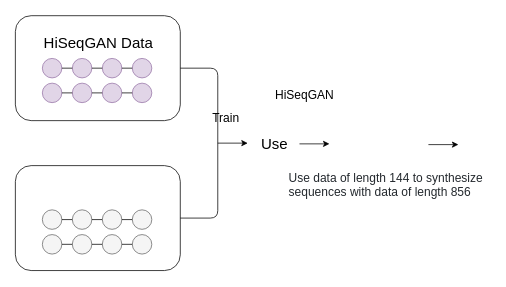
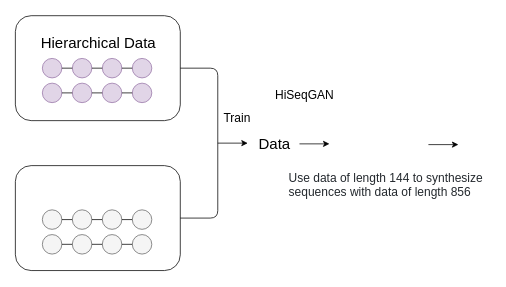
  <mxCell id="0" />
  <mxCell id="1" parent="0" />
  <mxCell id="2" value="" style="rounded=1;whiteSpace=wrap;html=1;" parent="1" vertex="1"><mxGeometry x="20" y="20" width="220" height="140" as="geometry" /></mxCell>
  <mxCell id="3" value="" style="rounded=1;whiteSpace=wrap;html=1;" parent="1" vertex="1"><mxGeometry x="20" y="220" width="220" height="140" as="geometry" /></mxCell>
  <mxCell id="4" value="" style="endArrow=none;html=1;entryX=1;entryY=0.5;entryDx=0;entryDy=0;exitX=1;exitY=0.5;exitDx=0;exitDy=0;" parent="1" source="3" target="2" edge="1"><mxGeometry width="50" height="50" relative="1" as="geometry"><mxPoint x="320" y="280" as="sourcePoint" /><mxPoint x="370" y="230" as="targetPoint" /><Array as="points"><mxPoint x="290" y="290" /><mxPoint x="290" y="90" /></Array></mxGeometry></mxCell>
  <mxCell id="5" value="" style="endArrow=classic;html=1;" parent="1" edge="1"><mxGeometry width="50" height="50" relative="1" as="geometry"><mxPoint x="290" y="190" as="sourcePoint" /><mxPoint x="330" y="190" as="targetPoint" /></mxGeometry></mxCell>
- <mxCell id="6" value="&lt;font style=&quot;font-size: 16px&quot;&gt;Train&lt;/font&gt;" style="text;html=1;strokeColor=none;fillColor=none;align=center;verticalAlign=middle;whiteSpace=wrap;rounded=0;" parent="1" vertex="1"><mxGeometry x="281" y="146" width="40" height="20" as="geometry" /></mxCell>
- <mxCell id="7" value="&lt;font style=&quot;font-size: 20px&quot;&gt;Use&lt;/font&gt;" style="text;html=1;strokeColor=none;fillColor=none;align=center;verticalAlign=middle;whiteSpace=wrap;rounded=0;dashed=1;" parent="1" vertex="1"><mxGeometry x="346" y="180" width="40" height="20" as="geometry" /></mxCell>
- <mxCell id="8" value="&lt;font style=&quot;font-size: 20px&quot;&gt;HiSeqGAN Data&lt;/font&gt;" style="text;html=1;strokeColor=none;fillColor=none;align=center;verticalAlign=middle;whiteSpace=wrap;rounded=0;dashed=1;" parent="1" vertex="1"><mxGeometry x="41" y="45" width="180" height="20" as="geometry" /></mxCell>
+ <mxCell id="6" value="&lt;font style=&quot;font-size: 16px&quot;&gt;Train&lt;/font&gt;" style="text;html=1;strokeColor=none;fillColor=none;align=center;verticalAlign=middle;whiteSpace=wrap;rounded=0;" parent="1" vertex="1"><mxGeometry x="296" y="146" width="40" height="20" as="geometry" /></mxCell>
+ <mxCell id="7" value="&lt;font style=&quot;font-size: 20px&quot;&gt;Data&lt;/font&gt;" style="text;html=1;strokeColor=none;fillColor=none;align=center;verticalAlign=middle;whiteSpace=wrap;rounded=0;dashed=1;" parent="1" vertex="1"><mxGeometry x="346" y="180" width="40" height="20" as="geometry" /></mxCell>
+ <mxCell id="8" value="&lt;font style=&quot;font-size: 20px&quot;&gt;Hierarchical Data&lt;/font&gt;" style="text;html=1;strokeColor=none;fillColor=none;align=center;verticalAlign=middle;whiteSpace=wrap;rounded=0;dashed=1;" parent="1" vertex="1"><mxGeometry x="41" y="45" width="180" height="20" as="geometry" /></mxCell>
  <mxCell id="9" value="" style="ellipse;whiteSpace=wrap;html=1;aspect=fixed;fillColor=#e1d5e7;strokeColor=#9673a6;" parent="1" vertex="1"><mxGeometry x="56" y="77" width="26" height="26" as="geometry" /></mxCell>
  <mxCell id="10" value="" style="ellipse;whiteSpace=wrap;html=1;aspect=fixed;fillColor=#e1d5e7;strokeColor=#9673a6;" parent="1" vertex="1"><mxGeometry x="96" y="77" width="26" height="26" as="geometry" /></mxCell>
  <mxCell id="11" value="" style="ellipse;whiteSpace=wrap;html=1;aspect=fixed;fillColor=#e1d5e7;strokeColor=#9673a6;" parent="1" vertex="1"><mxGeometry x="136" y="77" width="26" height="26" as="geometry" /></mxCell>
  <mxCell id="12" value="" style="ellipse;whiteSpace=wrap;html=1;aspect=fixed;fillColor=#e1d5e7;strokeColor=#9673a6;" parent="1" vertex="1"><mxGeometry x="176" y="77" width="26" height="26" as="geometry" /></mxCell>
  <mxCell id="13" value="" style="endArrow=none;html=1;exitX=1;exitY=0.5;exitDx=0;exitDy=0;entryX=0;entryY=0.5;entryDx=0;entryDy=0;" parent="1" source="9" target="10" edge="1"><mxGeometry width="50" height="50" relative="1" as="geometry"><mxPoint x="36" y="87" as="sourcePoint" /><mxPoint x="86" y="37" as="targetPoint" /></mxGeometry></mxCell>
  <mxCell id="14" value="" style="endArrow=none;html=1;exitX=1;exitY=0.5;exitDx=0;exitDy=0;entryX=0;entryY=0.5;entryDx=0;entryDy=0;" parent="1" source="10" target="11" edge="1"><mxGeometry width="50" height="50" relative="1" as="geometry"><mxPoint x="36" y="87" as="sourcePoint" /><mxPoint x="86" y="37" as="targetPoint" /></mxGeometry></mxCell>
  <mxCell id="15" value="" style="endArrow=none;html=1;exitX=1;exitY=0.5;exitDx=0;exitDy=0;entryX=0;entryY=0.5;entryDx=0;entryDy=0;" parent="1" source="11" target="12" edge="1"><mxGeometry width="50" height="50" relative="1" as="geometry"><mxPoint x="36" y="87" as="sourcePoint" /><mxPoint x="86" y="37" as="targetPoint" /></mxGeometry></mxCell>
  <mxCell id="16" value="" style="ellipse;whiteSpace=wrap;html=1;aspect=fixed;fillColor=#e1d5e7;strokeColor=#9673a6;" parent="1" vertex="1"><mxGeometry x="56" y="110" width="26" height="26" as="geometry" /></mxCell>
  <mxCell id="17" value="" style="ellipse;whiteSpace=wrap;html=1;aspect=fixed;fillColor=#e1d5e7;strokeColor=#9673a6;" parent="1" vertex="1"><mxGeometry x="96" y="110" width="26" height="26" as="geometry" /></mxCell>
  <mxCell id="18" value="" style="ellipse;whiteSpace=wrap;html=1;aspect=fixed;fillColor=#e1d5e7;strokeColor=#9673a6;" parent="1" vertex="1"><mxGeometry x="136" y="110" width="26" height="26" as="geometry" /></mxCell>
  <mxCell id="19" value="" style="ellipse;whiteSpace=wrap;html=1;aspect=fixed;fillColor=#e1d5e7;strokeColor=#9673a6;" parent="1" vertex="1"><mxGeometry x="176" y="110" width="26" height="26" as="geometry" /></mxCell>
  <mxCell id="20" value="" style="endArrow=none;html=1;exitX=1;exitY=0.5;exitDx=0;exitDy=0;entryX=0;entryY=0.5;entryDx=0;entryDy=0;" parent="1" source="16" target="17" edge="1"><mxGeometry width="50" height="50" relative="1" as="geometry"><mxPoint x="36" y="120" as="sourcePoint" /><mxPoint x="86" y="70" as="targetPoint" /></mxGeometry></mxCell>
  <mxCell id="21" value="" style="endArrow=none;html=1;exitX=1;exitY=0.5;exitDx=0;exitDy=0;entryX=0;entryY=0.5;entryDx=0;entryDy=0;" parent="1" source="17" target="18" edge="1"><mxGeometry width="50" height="50" relative="1" as="geometry"><mxPoint x="36" y="120" as="sourcePoint" /><mxPoint x="86" y="70" as="targetPoint" /></mxGeometry></mxCell>
  <mxCell id="22" value="" style="endArrow=none;html=1;exitX=1;exitY=0.5;exitDx=0;exitDy=0;entryX=0;entryY=0.5;entryDx=0;entryDy=0;" parent="1" source="18" target="19" edge="1"><mxGeometry width="50" height="50" relative="1" as="geometry"><mxPoint x="36" y="120" as="sourcePoint" /><mxPoint x="86" y="70" as="targetPoint" /></mxGeometry></mxCell>
  <mxCell id="23" value="" style="ellipse;whiteSpace=wrap;html=1;aspect=fixed;fillColor=#f5f5f5;strokeColor=#666666;fontColor=#333333;" parent="1" vertex="1"><mxGeometry x="56" y="279" width="26" height="26" as="geometry" /></mxCell>
  <mxCell id="24" value="" style="ellipse;whiteSpace=wrap;html=1;aspect=fixed;fillColor=#f5f5f5;strokeColor=#666666;fontColor=#333333;" parent="1" vertex="1"><mxGeometry x="96" y="279" width="26" height="26" as="geometry" /></mxCell>
  <mxCell id="25" value="" style="ellipse;whiteSpace=wrap;html=1;aspect=fixed;fillColor=#f5f5f5;strokeColor=#666666;fontColor=#333333;" parent="1" vertex="1"><mxGeometry x="136" y="279" width="26" height="26" as="geometry" /></mxCell>
  <mxCell id="26" value="" style="ellipse;whiteSpace=wrap;html=1;aspect=fixed;fillColor=#f5f5f5;strokeColor=#666666;fontColor=#333333;" parent="1" vertex="1"><mxGeometry x="176" y="279" width="26" height="26" as="geometry" /></mxCell>
  <mxCell id="27" value="" style="endArrow=none;html=1;exitX=1;exitY=0.5;exitDx=0;exitDy=0;entryX=0;entryY=0.5;entryDx=0;entryDy=0;" parent="1" source="23" target="24" edge="1"><mxGeometry width="50" height="50" relative="1" as="geometry"><mxPoint x="36" y="289" as="sourcePoint" /><mxPoint x="86" y="239" as="targetPoint" /></mxGeometry></mxCell>
  <mxCell id="28" value="" style="endArrow=none;html=1;exitX=1;exitY=0.5;exitDx=0;exitDy=0;entryX=0;entryY=0.5;entryDx=0;entryDy=0;" parent="1" source="24" target="25" edge="1"><mxGeometry width="50" height="50" relative="1" as="geometry"><mxPoint x="36" y="289" as="sourcePoint" /><mxPoint x="86" y="239" as="targetPoint" /></mxGeometry></mxCell>
  <mxCell id="29" value="" style="endArrow=none;html=1;exitX=1;exitY=0.5;exitDx=0;exitDy=0;entryX=0;entryY=0.5;entryDx=0;entryDy=0;" parent="1" source="25" target="26" edge="1"><mxGeometry width="50" height="50" relative="1" as="geometry"><mxPoint x="36" y="289" as="sourcePoint" /><mxPoint x="86" y="239" as="targetPoint" /></mxGeometry></mxCell>
  <mxCell id="30" value="" style="ellipse;whiteSpace=wrap;html=1;aspect=fixed;fillColor=#f5f5f5;strokeColor=#666666;fontColor=#333333;" parent="1" vertex="1"><mxGeometry x="56" y="312" width="26" height="26" as="geometry" /></mxCell>
  <mxCell id="31" value="" style="ellipse;whiteSpace=wrap;html=1;aspect=fixed;fillColor=#f5f5f5;strokeColor=#666666;fontColor=#333333;" parent="1" vertex="1"><mxGeometry x="96" y="312" width="26" height="26" as="geometry" /></mxCell>
  <mxCell id="32" value="" style="ellipse;whiteSpace=wrap;html=1;aspect=fixed;fillColor=#f5f5f5;strokeColor=#666666;fontColor=#333333;" parent="1" vertex="1"><mxGeometry x="136" y="312" width="26" height="26" as="geometry" /></mxCell>
  <mxCell id="33" value="" style="ellipse;whiteSpace=wrap;html=1;aspect=fixed;fillColor=#f5f5f5;strokeColor=#666666;fontColor=#333333;" parent="1" vertex="1"><mxGeometry x="176" y="312" width="26" height="26" as="geometry" /></mxCell>
  <mxCell id="34" value="" style="endArrow=none;html=1;exitX=1;exitY=0.5;exitDx=0;exitDy=0;entryX=0;entryY=0.5;entryDx=0;entryDy=0;" parent="1" source="30" target="31" edge="1"><mxGeometry width="50" height="50" relative="1" as="geometry"><mxPoint x="36" y="322" as="sourcePoint" /><mxPoint x="86" y="272" as="targetPoint" /></mxGeometry></mxCell>
  <mxCell id="35" value="" style="endArrow=none;html=1;exitX=1;exitY=0.5;exitDx=0;exitDy=0;entryX=0;entryY=0.5;entryDx=0;entryDy=0;" parent="1" source="31" target="32" edge="1"><mxGeometry width="50" height="50" relative="1" as="geometry"><mxPoint x="36" y="322" as="sourcePoint" /><mxPoint x="86" y="272" as="targetPoint" /></mxGeometry></mxCell>
  <mxCell id="36" value="" style="endArrow=none;html=1;exitX=1;exitY=0.5;exitDx=0;exitDy=0;entryX=0;entryY=0.5;entryDx=0;entryDy=0;" parent="1" source="32" target="33" edge="1"><mxGeometry width="50" height="50" relative="1" as="geometry"><mxPoint x="36" y="322" as="sourcePoint" /><mxPoint x="86" y="272" as="targetPoint" /></mxGeometry></mxCell>
  <mxCell id="37" value="" style="endArrow=classic;html=1;" parent="1" edge="1"><mxGeometry width="50" height="50" relative="1" as="geometry"><mxPoint x="399" y="191" as="sourcePoint" /><mxPoint x="439" y="191" as="targetPoint" /></mxGeometry></mxCell>
  <mxCell id="38" value="&lt;font style=&quot;font-size: 16px&quot;&gt;HiSeqGAN&lt;/font&gt;" style="text;html=1;strokeColor=none;fillColor=none;align=center;verticalAlign=middle;whiteSpace=wrap;rounded=0;" parent="1" vertex="1"><mxGeometry x="386" y="115" width="40" height="20" as="geometry" /></mxCell>
  <mxCell id="39" value="" style="endArrow=classic;html=1;" parent="1" edge="1"><mxGeometry width="50" height="50" relative="1" as="geometry"><mxPoint x="571" y="192" as="sourcePoint" /><mxPoint x="611" y="192" as="targetPoint" /></mxGeometry></mxCell>
  <mxCell id="40" value="&lt;span style=&quot;color: rgb(36 , 41 , 46) ; font-size: 16px ; font-style: normal ; font-weight: 400 ; letter-spacing: normal ; text-align: left ; text-indent: 0px ; text-transform: none ; word-spacing: 0px ; background-color: rgb(255 , 255 , 255) ; display: inline ; float: none&quot;&gt;Use data of length 144 to synthesize sequences with data of length 856&lt;/span&gt;" style="text;whiteSpace=wrap;html=1;" vertex="1" parent="1"><mxGeometry x="383" y="220" width="270" height="30" as="geometry" /></mxCell>
